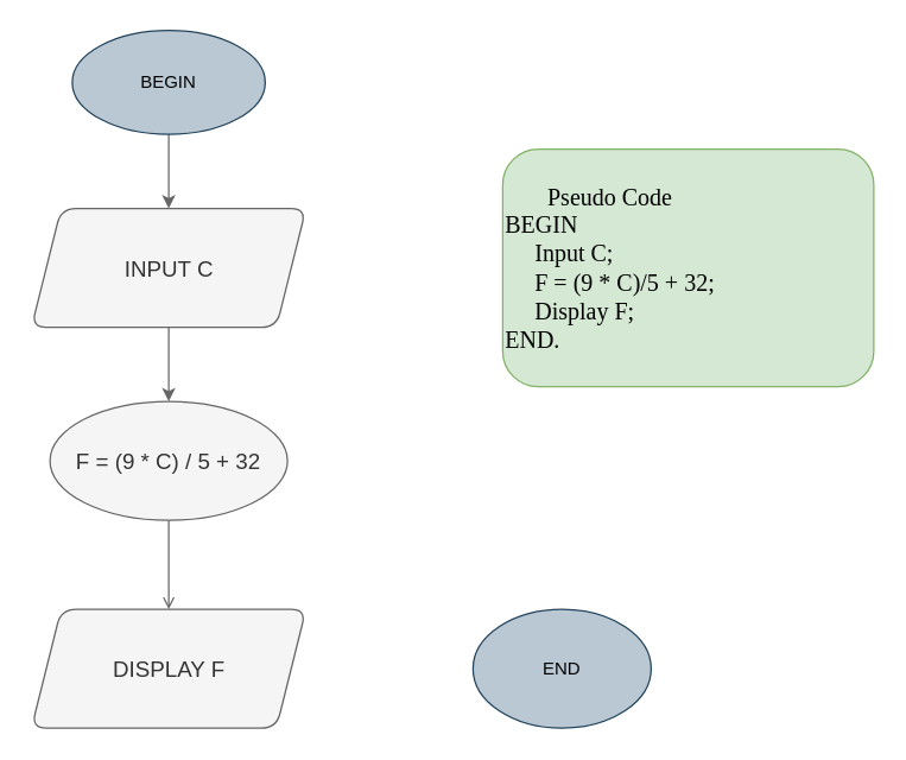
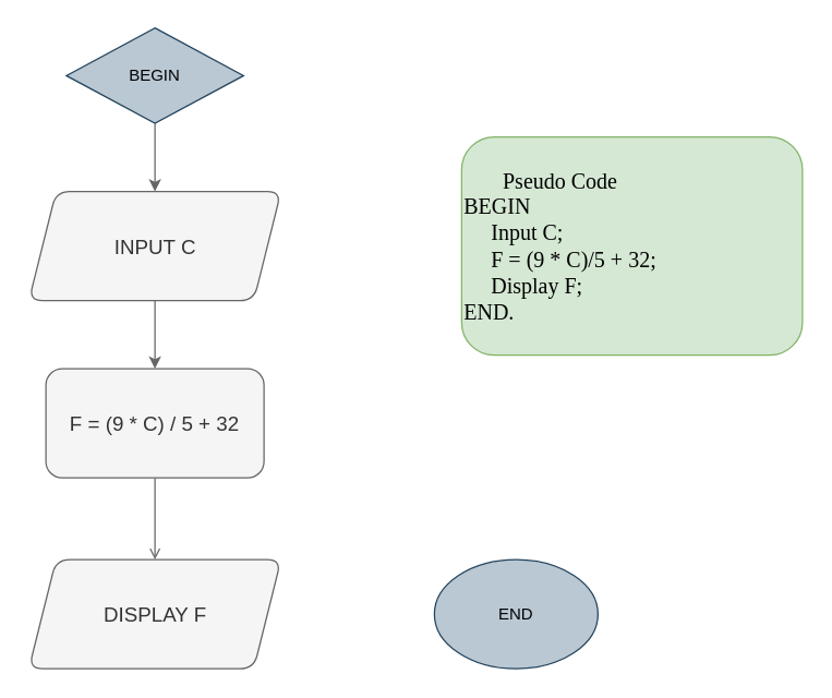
  <mxCell id="0" />
  <mxCell id="1" parent="0" />
  <mxCell id="2" value="" style="edgeStyle=orthogonalEdgeStyle;rounded=0;orthogonalLoop=1;jettySize=auto;html=1;fillColor=#f5f5f5;strokeColor=#666666;" edge="1" parent="1" source="3" target="6"><mxGeometry relative="1" as="geometry" /></mxCell>
- <mxCell id="3" value="BEGIN" style="ellipse;whiteSpace=wrap;html=1;fillColor=#bac8d3;strokeColor=#23445d;" vertex="1" parent="1"><mxGeometry x="48" y="20" width="130" height="70" as="geometry" /></mxCell>
+ <mxCell id="3" value="BEGIN" style="rhombus;whiteSpace=wrap;html=1;fillColor=#bac8d3;strokeColor=#23445d;" vertex="1" parent="1"><mxGeometry x="48" y="20" width="130" height="70" as="geometry" /></mxCell>
  <mxCell id="4" value="END" style="ellipse;whiteSpace=wrap;html=1;sketch=0;fillColor=#bac8d3;strokeColor=#23445d;" vertex="1" parent="1"><mxGeometry x="318" y="410" width="120" height="80" as="geometry" /></mxCell>
  <mxCell id="5" value="" style="edgeStyle=orthogonalEdgeStyle;rounded=0;orthogonalLoop=1;jettySize=auto;html=1;fillColor=#f5f5f5;strokeColor=#666666;" edge="1" parent="1" source="6" target="8"><mxGeometry relative="1" as="geometry" /></mxCell>
  <mxCell id="6" value="&lt;font style=&quot;font-size: 15px&quot;&gt;INPUT C&lt;/font&gt;" style="shape=parallelogram;perimeter=parallelogramPerimeter;whiteSpace=wrap;html=1;fixedSize=1;rounded=1;fillColor=#f5f5f5;strokeColor=#666666;fontColor=#333333;" vertex="1" parent="1"><mxGeometry x="20.5" y="140" width="185" height="80" as="geometry" /></mxCell>
  <mxCell id="7" value="" style="edgeStyle=orthogonalEdgeStyle;rounded=0;orthogonalLoop=1;jettySize=auto;html=1;fillColor=#f5f5f5;strokeColor=#666666;endArrow=open;" edge="1" parent="1" source="8" target="9"><mxGeometry relative="1" as="geometry" /></mxCell>
- <mxCell id="8" value="&lt;font style=&quot;font-size: 15px&quot;&gt;F = (9 * C) / 5 + 32&lt;/font&gt;" style="ellipse;whiteSpace=wrap;html=1;sketch=0;fillColor=#f5f5f5;strokeColor=#666666;fontColor=#333333;" vertex="1" parent="1"><mxGeometry x="33" y="270" width="160" height="80" as="geometry" /></mxCell>
+ <mxCell id="8" value="&lt;font style=&quot;font-size: 15px&quot;&gt;F = (9 * C) / 5 + 32&lt;/font&gt;" style="rounded=1;whiteSpace=wrap;html=1;sketch=0;fillColor=#f5f5f5;strokeColor=#666666;fontColor=#333333;" vertex="1" parent="1"><mxGeometry x="33" y="270" width="160" height="80" as="geometry" /></mxCell>
  <mxCell id="9" value="&lt;font style=&quot;font-size: 15px&quot;&gt;DISPLAY F&lt;/font&gt;" style="shape=parallelogram;perimeter=parallelogramPerimeter;whiteSpace=wrap;html=1;fixedSize=1;rounded=1;fillColor=#f5f5f5;strokeColor=#666666;fontColor=#333333;" vertex="1" parent="1"><mxGeometry x="20.5" y="410" width="185" height="80" as="geometry" /></mxCell>
  <mxCell id="10" value="&lt;div style=&quot;text-align: center ; font-size: 16px&quot;&gt;&lt;font face=&quot;Fira Code&quot; data-font-src=&quot;https://fonts.googleapis.com/css?family=Fira+Code&quot; style=&quot;font-size: 16px&quot;&gt;Pseudo Code&lt;/font&gt;&lt;/div&gt;&lt;font face=&quot;Fira Code&quot; data-font-src=&quot;https://fonts.googleapis.com/css?family=Fira+Code&quot; style=&quot;font-size: 16px&quot;&gt;&lt;font style=&quot;font-size: 16px&quot;&gt;BEGIN&lt;br&gt;&amp;nbsp; &amp;nbsp; &amp;nbsp;Input C;&lt;br&gt;&amp;nbsp; &amp;nbsp; &amp;nbsp;F = (9 * C)/5 + 32;&lt;br&gt;&amp;nbsp; &amp;nbsp; &amp;nbsp;Display F;&lt;br&gt;END.&lt;/font&gt;&lt;br&gt;&lt;/font&gt;" style="text;html=1;align=left;verticalAlign=middle;whiteSpace=wrap;rounded=1;sketch=0;fillColor=#d5e8d4;strokeColor=#82b366;" vertex="1" parent="1"><mxGeometry x="338" y="100" width="250" height="160" as="geometry" /></mxCell>
